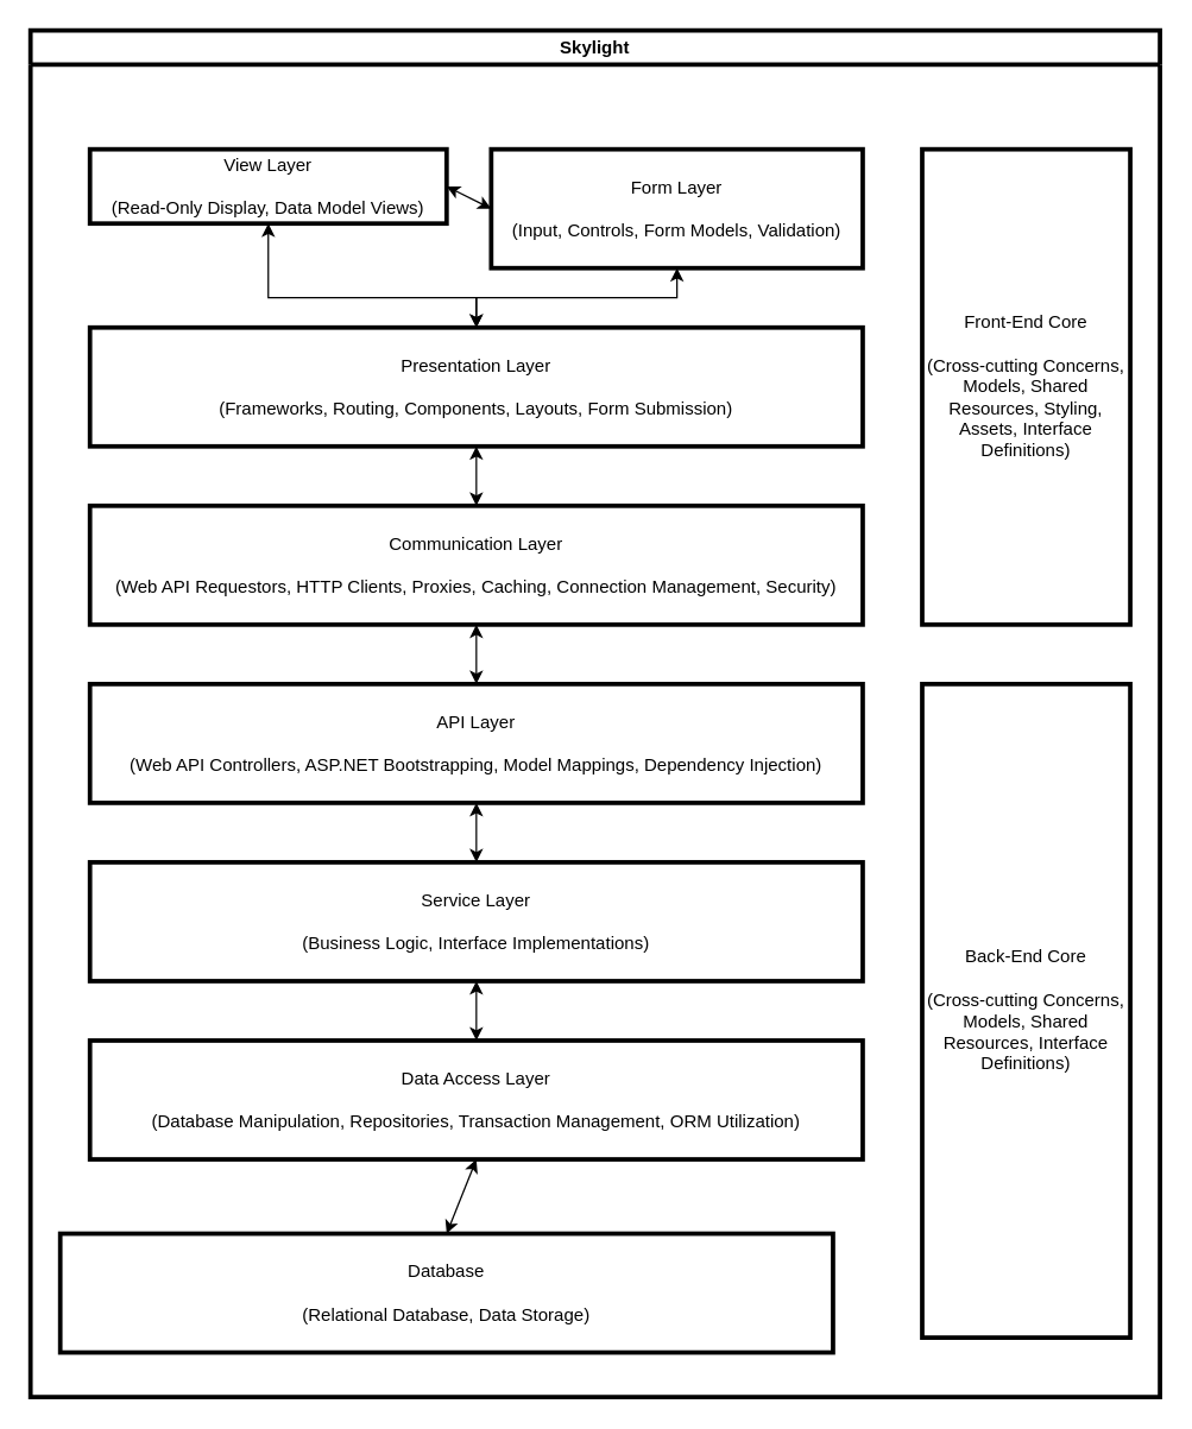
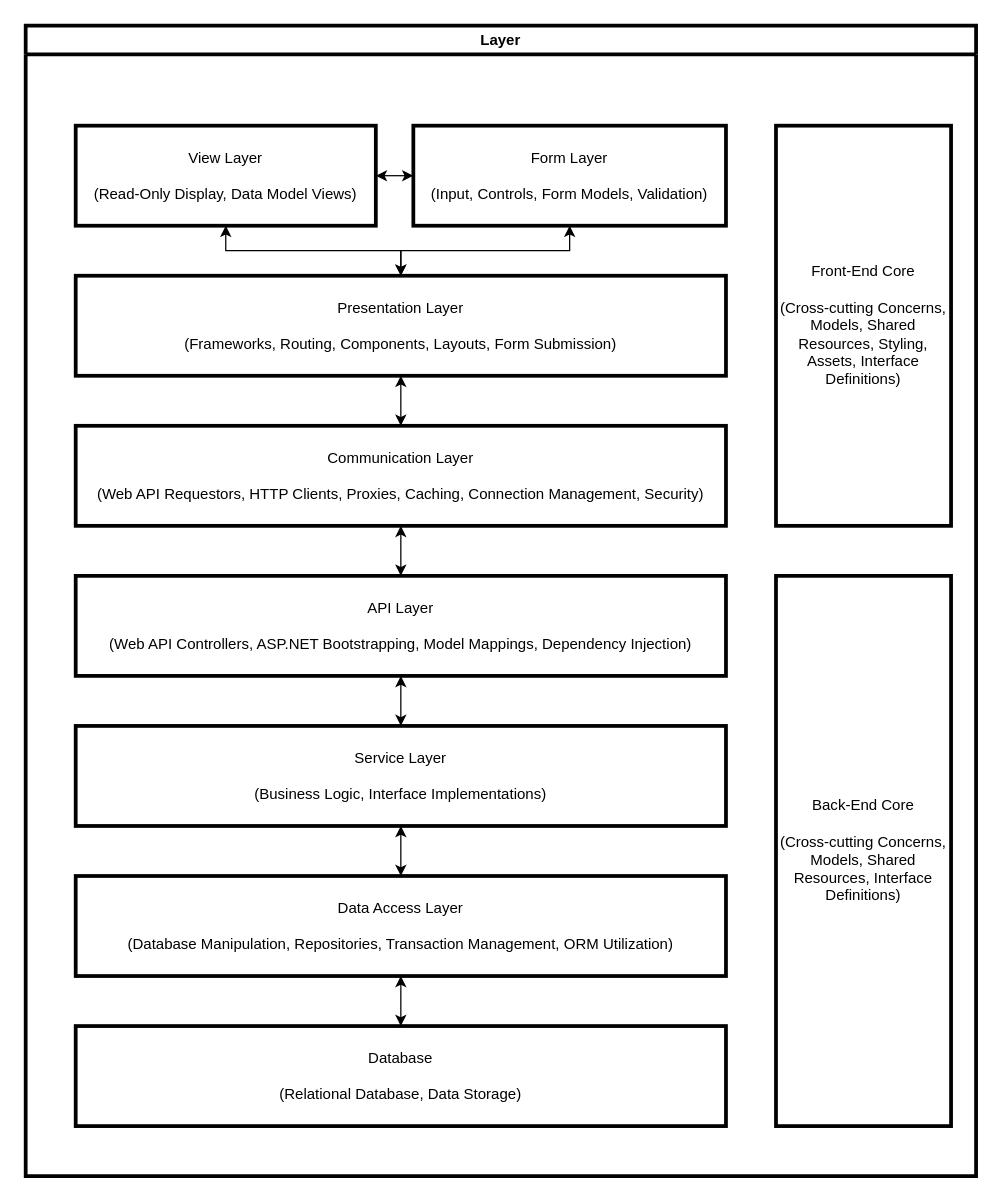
  <mxCell id="0" />
  <mxCell id="1" parent="0" />
- <mxCell id="2" value="Skylight" style="swimlane;whiteSpace=wrap;html=1;strokeWidth=3;" parent="1" vertex="1"><mxGeometry x="20" y="20" width="760" height="920" as="geometry" /></mxCell>
+ <mxCell id="2" value="Layer" style="swimlane;whiteSpace=wrap;html=1;strokeWidth=3;" parent="1" vertex="1"><mxGeometry x="20" y="20" width="760" height="920" as="geometry" /></mxCell>
  <mxCell id="3" value="Presentation Layer&lt;br&gt;&lt;br&gt;(Frameworks, Routing, Components, Layouts, Form Submission)" style="rounded=0;whiteSpace=wrap;html=1;strokeWidth=3;" parent="2" vertex="1"><mxGeometry x="40" y="200" width="520" height="80" as="geometry" /></mxCell>
- <mxCell id="4" value="View Layer&lt;br&gt;&lt;br&gt;(Read-Only Display, Data Model Views)" style="rounded=0;whiteSpace=wrap;html=1;strokeWidth=3;" parent="2" vertex="1"><mxGeometry x="40" y="80" width="240" height="50" as="geometry" /></mxCell>
+ <mxCell id="4" value="View Layer&lt;br&gt;&lt;br&gt;(Read-Only Display, Data Model Views)" style="rounded=0;whiteSpace=wrap;html=1;strokeWidth=3;" parent="2" vertex="1"><mxGeometry x="40" y="80" width="240" height="80" as="geometry" /></mxCell>
  <mxCell id="5" value="Form Layer&lt;br&gt;&lt;br&gt;(Input, Controls, Form Models, Validation)" style="rounded=0;whiteSpace=wrap;html=1;strokeWidth=3;" parent="2" vertex="1"><mxGeometry x="310" y="80" width="250" height="80" as="geometry" /></mxCell>
  <mxCell id="6" value="Communication Layer&lt;br&gt;&lt;br&gt;(Web API Requestors, HTTP Clients, Proxies, Caching, Connection Management, Security)" style="rounded=0;whiteSpace=wrap;html=1;strokeWidth=3;" parent="2" vertex="1"><mxGeometry x="40" y="320" width="520" height="80" as="geometry" /></mxCell>
  <mxCell id="7" value="Front-End Core&lt;br&gt;&lt;br&gt;(Cross-cutting Concerns, Models, Shared Resources, Styling, Assets, Interface Definitions)" style="rounded=0;whiteSpace=wrap;html=1;strokeWidth=3;" parent="2" vertex="1"><mxGeometry x="600" y="80" width="140" height="320" as="geometry" /></mxCell>
  <mxCell id="8" value="API Layer&lt;br&gt;&lt;br&gt;(Web API Controllers, ASP.NET Bootstrapping, Model Mappings, Dependency Injection)" style="rounded=0;whiteSpace=wrap;html=1;strokeWidth=3;" parent="2" vertex="1"><mxGeometry x="40" y="440" width="520" height="80" as="geometry" /></mxCell>
  <mxCell id="9" value="Service Layer&lt;br&gt;&lt;br&gt;(Business Logic, Interface Implementations)" style="rounded=0;whiteSpace=wrap;html=1;strokeWidth=3;" parent="2" vertex="1"><mxGeometry x="40" y="560" width="520" height="80" as="geometry" /></mxCell>
  <mxCell id="10" value="Data Access Layer&lt;br&gt;&lt;br&gt;(Database Manipulation, Repositories, Transaction Management, ORM Utilization)" style="rounded=0;whiteSpace=wrap;html=1;strokeWidth=3;" parent="2" vertex="1"><mxGeometry x="40" y="680" width="520" height="80" as="geometry" /></mxCell>
- <mxCell id="11" value="Database&lt;br&gt;&lt;br&gt;(Relational Database, Data Storage)" style="rounded=0;whiteSpace=wrap;html=1;strokeWidth=3;" parent="2" vertex="1"><mxGeometry x="20" y="810" width="520" height="80" as="geometry" /></mxCell>
+ <mxCell id="11" value="Database&lt;br&gt;&lt;br&gt;(Relational Database, Data Storage)" style="rounded=0;whiteSpace=wrap;html=1;strokeWidth=3;" parent="2" vertex="1"><mxGeometry x="40" y="800" width="520" height="80" as="geometry" /></mxCell>
  <mxCell id="12" value="Back-End Core&lt;br&gt;&lt;br&gt;(Cross-cutting Concerns, Models, Shared Resources, Interface Definitions)" style="rounded=0;whiteSpace=wrap;html=1;strokeWidth=3;" parent="2" vertex="1"><mxGeometry x="600" y="440" width="140" height="440" as="geometry" /></mxCell>
  <mxCell id="13" value="" style="endArrow=classic;startArrow=classic;html=1;rounded=0;entryX=1;entryY=0.5;entryDx=0;entryDy=0;exitX=0;exitY=0.5;exitDx=0;exitDy=0;" parent="2" source="5" target="4" edge="1"><mxGeometry width="50" height="50" relative="1" as="geometry"><mxPoint x="440" y="300" as="sourcePoint" /><mxPoint x="490" y="250" as="targetPoint" /></mxGeometry></mxCell>
  <mxCell id="14" value="" style="endArrow=classic;startArrow=classic;html=1;rounded=0;entryX=0.5;entryY=1;entryDx=0;entryDy=0;exitX=0.5;exitY=0;exitDx=0;exitDy=0;" parent="2" source="3" target="4" edge="1"><mxGeometry width="50" height="50" relative="1" as="geometry"><mxPoint x="440" y="300" as="sourcePoint" /><mxPoint x="490" y="250" as="targetPoint" /><Array as="points"><mxPoint x="300" y="180" /><mxPoint x="160" y="180" /></Array></mxGeometry></mxCell>
  <mxCell id="15" value="" style="endArrow=classic;startArrow=classic;html=1;rounded=0;entryX=0.5;entryY=1;entryDx=0;entryDy=0;exitX=0.5;exitY=0;exitDx=0;exitDy=0;" parent="2" source="3" target="5" edge="1"><mxGeometry width="50" height="50" relative="1" as="geometry"><mxPoint x="440" y="300" as="sourcePoint" /><mxPoint x="490" y="250" as="targetPoint" /><Array as="points"><mxPoint x="300" y="180" /><mxPoint x="435" y="180" /></Array></mxGeometry></mxCell>
  <mxCell id="16" value="" style="endArrow=classic;startArrow=classic;html=1;rounded=0;entryX=0.5;entryY=1;entryDx=0;entryDy=0;exitX=0.5;exitY=0;exitDx=0;exitDy=0;" parent="2" source="6" target="3" edge="1"><mxGeometry width="50" height="50" relative="1" as="geometry"><mxPoint x="440" y="430" as="sourcePoint" /><mxPoint x="490" y="380" as="targetPoint" /></mxGeometry></mxCell>
  <mxCell id="17" value="" style="endArrow=classic;startArrow=classic;html=1;rounded=0;entryX=0.5;entryY=1;entryDx=0;entryDy=0;exitX=0.5;exitY=0;exitDx=0;exitDy=0;" parent="2" source="8" target="6" edge="1"><mxGeometry width="50" height="50" relative="1" as="geometry"><mxPoint x="310" y="330" as="sourcePoint" /><mxPoint x="310" y="290" as="targetPoint" /></mxGeometry></mxCell>
  <mxCell id="18" value="" style="endArrow=classic;startArrow=classic;html=1;rounded=0;entryX=0.5;entryY=1;entryDx=0;entryDy=0;exitX=0.5;exitY=0;exitDx=0;exitDy=0;" parent="2" source="9" target="8" edge="1"><mxGeometry width="50" height="50" relative="1" as="geometry"><mxPoint x="310" y="450" as="sourcePoint" /><mxPoint x="310" y="410" as="targetPoint" /></mxGeometry></mxCell>
  <mxCell id="19" value="" style="endArrow=classic;startArrow=classic;html=1;rounded=0;exitX=0.5;exitY=1;exitDx=0;exitDy=0;entryX=0.5;entryY=0;entryDx=0;entryDy=0;" parent="2" source="9" target="10" edge="1"><mxGeometry width="50" height="50" relative="1" as="geometry"><mxPoint x="440" y="700" as="sourcePoint" /><mxPoint x="490" y="650" as="targetPoint" /></mxGeometry></mxCell>
  <mxCell id="20" value="" style="endArrow=classic;startArrow=classic;html=1;rounded=0;entryX=0.5;entryY=1;entryDx=0;entryDy=0;exitX=0.5;exitY=0;exitDx=0;exitDy=0;" parent="2" source="11" target="10" edge="1"><mxGeometry width="50" height="50" relative="1" as="geometry"><mxPoint x="440" y="700" as="sourcePoint" /><mxPoint x="490" y="650" as="targetPoint" /></mxGeometry></mxCell>
